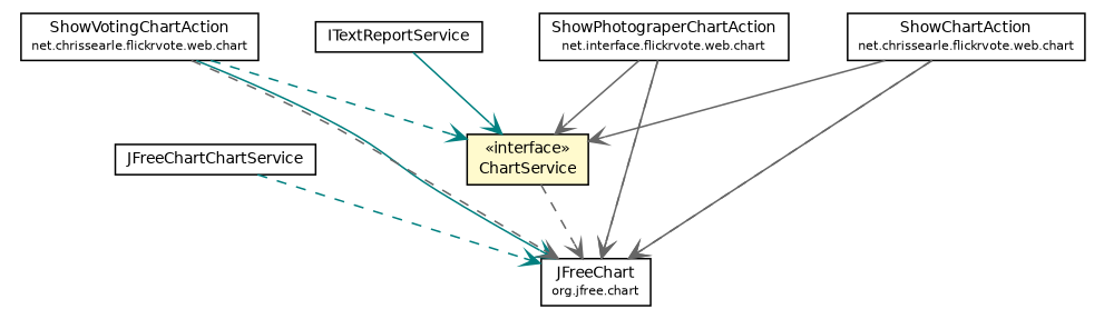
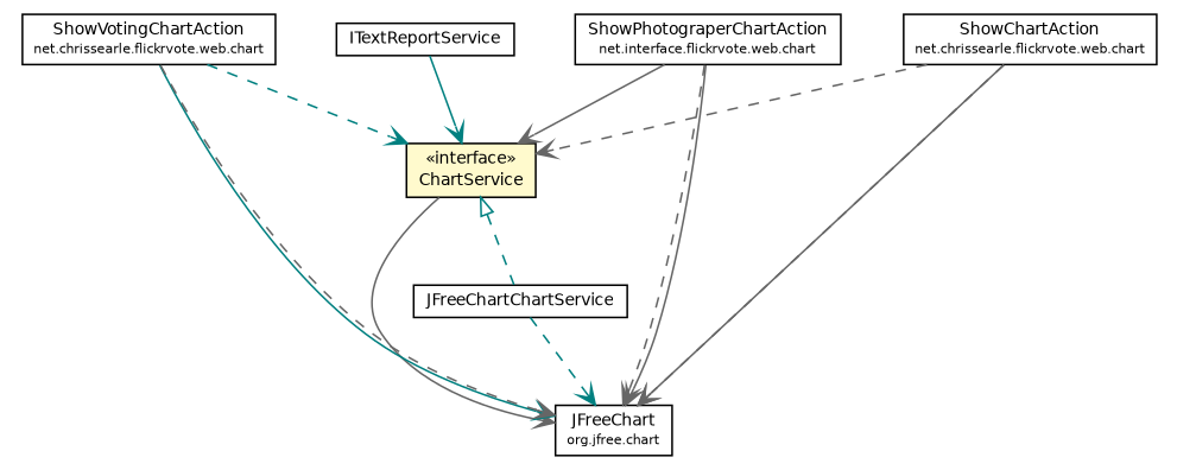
  digraph {
    node [fontcolor=black fontname=Helvetica fontsize=9.0 shape=plaintext]
    edge [arrowhead=open color=gray40 fontcolor=black fontname=Helvetica fontsize=10.0 headport=p labelfontname=Helvetica labelfontsize=10 style=dashed tailport=p]
    n1 [label=<<table border="0" cellborder="1" cellspacing="0" cellpadding="2" port="p" href="./JFreeChartChartService.html"> 		<tr><td><table border="0" cellspacing="0" cellpadding="1"> 			<tr><td> JFreeChartChartService </td></tr> 		</table></td></tr> 		</table>>]
    n2 [label=<<table border="0" cellborder="1" cellspacing="0" cellpadding="2" port="p"> 		<tr><td><table border="0" cellspacing="0" cellpadding="1"> 			<tr><td> JFreeChart </td></tr> 			<tr><td><font point-size="7.0"> org.jfree.chart </font></td></tr> 		</table></td></tr> 		</table>>]
    n3 [label=<<table border="0" cellborder="1" cellspacing="0" cellpadding="2" port="p" href="./ITextReportService.html"> 		<tr><td><table border="0" cellspacing="0" cellpadding="1"> 			<tr><td> ITextReportService </td></tr> 		</table></td></tr> 		</table>>]
    n4 [label=<<table border="0" cellborder="1" cellspacing="0" cellpadding="2" port="p" bgcolor="lemonChiffon" href="./ChartService.html"> 		<tr><td><table border="0" cellspacing="0" cellpadding="1"> 			<tr><td> &laquo;interface&raquo; </td></tr> 			<tr><td> ChartService </td></tr> 		</table></td></tr> 		</table>>]
    n5 [label=<<table border="0" cellborder="1" cellspacing="0" cellpadding="2" port="p" href="../web/chart/ShowVotingChartAction.html"> 		<tr><td><table border="0" cellspacing="0" cellpadding="1"> 			<tr><td> ShowVotingChartAction </td></tr> 			<tr><td><font point-size="7.0"> net.chrissearle.flickrvote.web.chart </font></td></tr> 		</table></td></tr> 		</table>>]
    n6 [label=<<table border="0" cellborder="1" cellspacing="0" cellpadding="2" port="p" href="../web/chart/ShowPhotograperChartAction.html"> 		<tr><td><table border="0" cellspacing="0" cellpadding="1"> 			<tr><td> ShowPhotograperChartAction </td></tr> 			<tr><td><font point-size="7.0"> net.interface.flickrvote.web.chart </font></td></tr> 		</table></td></tr> 		</table>>]
    n7 [label=<<table border="0" cellborder="1" cellspacing="0" cellpadding="2" port="p" href="../web/chart/ShowChartAction.html"> 		<tr><td><table border="0" cellspacing="0" cellpadding="1"> 			<tr><td> ShowChartAction </td></tr> 			<tr><td><font point-size="7.0"> net.chrissearle.flickrvote.web.chart </font></td></tr> 		</table></td></tr> 		</table>>]
    n1 -> n2 [color=teal]
    n3 -> n4 [color=teal style=""]
-   n4 -> n2
+   n4 -> n1 [arrowtail=empty color=teal dir=back fontsize=10 arrowhead="" fontcolor=""]
+   n4 -> n2 [style=solid]
    n5 -> n2 [color=teal style=""]
    n5 -> n2
    n5 -> n4 [color=teal]
    n6 -> n2 [style=""]
    n6 -> n2
    n6 -> n4 [style=""]
    n7 -> n2 [style=""]
    n7 -> n2
-   n7 -> n4 [style=""]
+   n7 -> n4
  }
